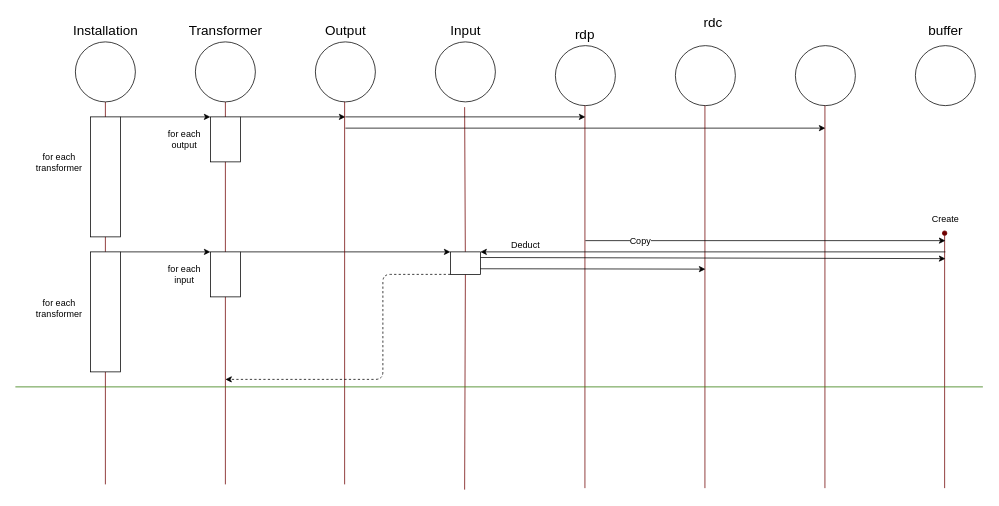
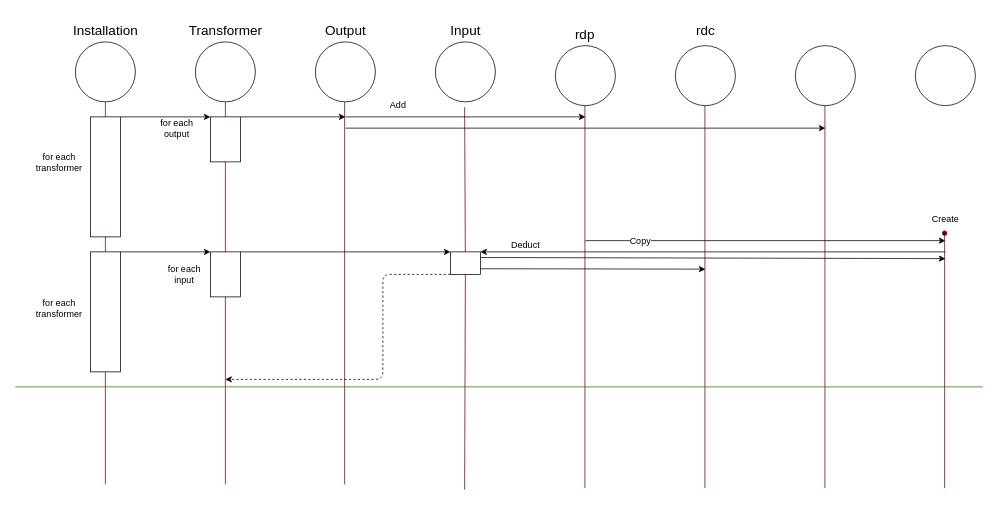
  <mxCell id="0" />
  <mxCell id="1" parent="0" />
  <mxCell id="2" value="" style="endArrow=none;html=1;strokeWidth=1;entryX=0.5;entryY=1;entryDx=0;entryDy=0;startArrow=none;fillColor=#a20025;strokeColor=#6F0000;" edge="1" parent="1" source="30" target="3"><mxGeometry width="50" height="50" relative="1" as="geometry"><mxPoint x="140" y="645" as="sourcePoint" /><mxPoint x="140" y="85" as="targetPoint" /></mxGeometry></mxCell>
  <mxCell id="3" value="" style="ellipse;whiteSpace=wrap;html=1;aspect=fixed;" vertex="1" parent="1"><mxGeometry x="100" y="55" width="80" height="80" as="geometry" /></mxCell>
  <mxCell id="4" value="" style="endArrow=none;html=1;strokeWidth=1;entryX=0.5;entryY=1;entryDx=0;entryDy=0;fillColor=#a20025;strokeColor=#6F0000;" edge="1" parent="1" target="5"><mxGeometry width="50" height="50" relative="1" as="geometry"><mxPoint x="300" y="645" as="sourcePoint" /><mxPoint x="260" y="85" as="targetPoint" /></mxGeometry></mxCell>
  <mxCell id="5" value="" style="ellipse;whiteSpace=wrap;html=1;aspect=fixed;" vertex="1" parent="1"><mxGeometry x="260" y="55" width="80" height="80" as="geometry" /></mxCell>
  <mxCell id="6" value="&lt;font style=&quot;font-size: 18px;&quot;&gt;Installation&lt;/font&gt;" style="text;html=1;align=center;verticalAlign=middle;resizable=0;points=[];autosize=1;strokeColor=none;fillColor=none;" vertex="1" parent="1"><mxGeometry x="85" y="20" width="110" height="40" as="geometry" /></mxCell>
  <mxCell id="7" value="&lt;font style=&quot;font-size: 18px;&quot;&gt;Transformer&lt;/font&gt;" style="text;html=1;align=center;verticalAlign=middle;resizable=0;points=[];autosize=1;strokeColor=none;fillColor=none;" vertex="1" parent="1"><mxGeometry x="240" y="20" width="120" height="40" as="geometry" /></mxCell>
  <mxCell id="8" value="" style="rounded=0;whiteSpace=wrap;html=1;fontSize=18;" vertex="1" parent="1"><mxGeometry x="120" y="155" width="40" height="160" as="geometry" /></mxCell>
  <mxCell id="9" style="edgeStyle=none;html=1;fontSize=12;" edge="1" parent="1"><mxGeometry relative="1" as="geometry"><mxPoint x="1100" y="170" as="targetPoint" /><mxPoint x="460" y="170" as="sourcePoint" /></mxGeometry></mxCell>
  <mxCell id="10" style="edgeStyle=none;comic=0;jumpStyle=none;html=1;exitX=1;exitY=0;exitDx=0;exitDy=0;shadow=0;strokeColor=default;fontSize=12;startArrow=none;startFill=0;endArrow=classic;endFill=1;sourcePerimeterSpacing=6;" edge="1" parent="1" source="11"><mxGeometry relative="1" as="geometry"><mxPoint x="460" y="155" as="targetPoint" /></mxGeometry></mxCell>
  <mxCell id="11" value="" style="rounded=0;whiteSpace=wrap;html=1;fontSize=18;" vertex="1" parent="1"><mxGeometry x="280" y="155" width="40" height="60" as="geometry" /></mxCell>
  <mxCell id="12" value="" style="endArrow=classic;html=1;fontSize=18;exitX=1;exitY=0;exitDx=0;exitDy=0;entryX=0;entryY=0;entryDx=0;entryDy=0;" edge="1" parent="1" source="8" target="11"><mxGeometry width="50" height="50" relative="1" as="geometry"><mxPoint x="210" y="245" as="sourcePoint" /><mxPoint x="260" y="195" as="targetPoint" /></mxGeometry></mxCell>
  <mxCell id="13" value="" style="ellipse;whiteSpace=wrap;html=1;aspect=fixed;" vertex="1" parent="1"><mxGeometry x="740" y="60" width="80" height="80" as="geometry" /></mxCell>
  <mxCell id="14" value="&lt;font style=&quot;font-size: 18px;&quot;&gt;rdp&lt;/font&gt;" style="text;html=1;align=center;verticalAlign=middle;resizable=0;points=[];autosize=1;strokeColor=none;fillColor=none;" vertex="1" parent="1"><mxGeometry x="754" y="25" width="50" height="40" as="geometry" /></mxCell>
  <mxCell id="15" value="" style="ellipse;whiteSpace=wrap;html=1;aspect=fixed;" vertex="1" parent="1"><mxGeometry x="1060" y="60" width="80" height="80" as="geometry" /></mxCell>
- <mxCell id="16" value="&lt;font style=&quot;font-size: 18px;&quot;&gt;rdc&lt;/font&gt;" style="text;html=1;align=center;verticalAlign=middle;resizable=0;points=[];autosize=1;strokeColor=none;fillColor=none;" vertex="1" parent="1"><mxGeometry x="925" y="10" width="50" height="40" as="geometry" /></mxCell>
+ <mxCell id="16" value="&lt;font style=&quot;font-size: 18px;&quot;&gt;rdc&lt;/font&gt;" style="text;html=1;align=center;verticalAlign=middle;resizable=0;points=[];autosize=1;strokeColor=none;fillColor=none;" vertex="1" parent="1"><mxGeometry x="915" y="20" width="50" height="40" as="geometry" /></mxCell>
  <mxCell id="17" value="" style="ellipse;whiteSpace=wrap;html=1;aspect=fixed;" vertex="1" parent="1"><mxGeometry x="900" y="60" width="80" height="80" as="geometry" /></mxCell>
  <mxCell id="18" value="" style="endArrow=none;html=1;strokeWidth=1;entryX=0.5;entryY=1;entryDx=0;entryDy=0;jumpStyle=none;strokeColor=#6F0000;shadow=0;backgroundOutline=0;enumerate=0;comic=0;fillColor=#a20025;" edge="1" parent="1"><mxGeometry width="50" height="50" relative="1" as="geometry"><mxPoint x="779.41" y="650" as="sourcePoint" /><mxPoint x="779.41" y="140" as="targetPoint" /></mxGeometry></mxCell>
  <mxCell id="19" value="" style="endArrow=none;html=1;strokeWidth=1;entryX=0.5;entryY=1;entryDx=0;entryDy=0;jumpStyle=none;strokeColor=#6F0000;shadow=0;backgroundOutline=0;enumerate=0;comic=0;fillColor=#a20025;" edge="1" parent="1"><mxGeometry width="50" height="50" relative="1" as="geometry"><mxPoint x="939.41" y="650" as="sourcePoint" /><mxPoint x="939.41" y="140" as="targetPoint" /></mxGeometry></mxCell>
  <mxCell id="20" value="" style="endArrow=none;html=1;strokeWidth=1;entryX=0.5;entryY=1;entryDx=0;entryDy=0;jumpStyle=none;strokeColor=#6F0000;shadow=0;backgroundOutline=0;enumerate=0;comic=0;fillColor=#a20025;" edge="1" parent="1"><mxGeometry width="50" height="50" relative="1" as="geometry"><mxPoint x="1099.41" y="650" as="sourcePoint" /><mxPoint x="1099.41" y="140" as="targetPoint" /></mxGeometry></mxCell>
- <mxCell id="21" value="for each&lt;br style=&quot;font-size: 12px;&quot;&gt;output" style="text;html=1;align=center;verticalAlign=middle;resizable=0;points=[];autosize=1;strokeColor=none;fillColor=none;fontSize=12;" vertex="1" parent="1"><mxGeometry x="210" y="165" width="70" height="40" as="geometry" /></mxCell>
+ <mxCell id="21" value="for each&lt;br style=&quot;font-size: 12px;&quot;&gt;output" style="text;html=1;align=center;verticalAlign=middle;resizable=0;points=[];autosize=1;strokeColor=none;fillColor=none;fontSize=12;" vertex="1" parent="1"><mxGeometry x="200" y="150" width="70" height="40" as="geometry" /></mxCell>
+ <mxCell id="22" value="Add" style="text;html=1;align=center;verticalAlign=middle;resizable=0;points=[];autosize=1;strokeColor=none;fillColor=none;fontSize=12;labelBackgroundColor=default;" vertex="1" parent="1"><mxGeometry x="510" y="125" width="40" height="30" as="geometry" /></mxCell>
  <mxCell id="23" value="" style="ellipse;whiteSpace=wrap;html=1;aspect=fixed;" vertex="1" parent="1"><mxGeometry x="1220" y="60" width="80" height="80" as="geometry" /></mxCell>
- <mxCell id="24" value="&lt;span style=&quot;font-size: 18px;&quot;&gt;buffer&lt;/span&gt;" style="text;html=1;align=center;verticalAlign=middle;resizable=0;points=[];autosize=1;strokeColor=none;fillColor=none;" vertex="1" parent="1"><mxGeometry x="1225" y="20" width="70" height="40" as="geometry" /></mxCell>
  <mxCell id="25" value="" style="endArrow=oval;html=1;strokeWidth=1;sourcePerimeterSpacing=6;startArrow=none;startFill=0;endFill=1;jumpStyle=none;strokeColor=#6F0000;shadow=0;backgroundOutline=0;enumerate=0;comic=0;fillColor=#a20025;" edge="1" parent="1"><mxGeometry width="50" height="50" relative="1" as="geometry"><mxPoint x="1259" y="650" as="sourcePoint" /><mxPoint x="1259" y="310" as="targetPoint" /></mxGeometry></mxCell>
  <mxCell id="26" style="edgeStyle=none;html=1;fontSize=12;" edge="1" parent="1"><mxGeometry relative="1" as="geometry"><mxPoint x="1260" y="320" as="targetPoint" /><mxPoint x="780" y="320" as="sourcePoint" /></mxGeometry></mxCell>
  <mxCell id="27" value="Copy" style="edgeLabel;html=1;align=center;verticalAlign=middle;resizable=0;points=[];fontSize=12;" vertex="1" connectable="0" parent="26"><mxGeometry x="-0.698" relative="1" as="geometry"><mxPoint as="offset" /></mxGeometry></mxCell>
  <mxCell id="28" value="Create" style="edgeLabel;html=1;align=center;verticalAlign=middle;resizable=0;points=[];fontSize=12;" vertex="1" connectable="0" parent="1"><mxGeometry x="1259.995" y="290" as="geometry" /></mxCell>
  <mxCell id="29" value="" style="endArrow=none;html=1;strokeWidth=1;entryX=0.5;entryY=1;entryDx=0;entryDy=0;fillColor=#a20025;strokeColor=#6F0000;" edge="1" parent="1" target="30"><mxGeometry width="50" height="50" relative="1" as="geometry"><mxPoint x="140" y="645" as="sourcePoint" /><mxPoint x="140" y="135" as="targetPoint" /></mxGeometry></mxCell>
  <mxCell id="30" value="" style="rounded=0;whiteSpace=wrap;html=1;fontSize=18;" vertex="1" parent="1"><mxGeometry x="120" y="335" width="40" height="160" as="geometry" /></mxCell>
  <mxCell id="31" value="for each&lt;br style=&quot;font-size: 12px;&quot;&gt;transformer" style="edgeLabel;html=1;align=center;verticalAlign=middle;resizable=0;points=[];fontSize=12;labelBackgroundColor=none;" vertex="1" connectable="0" parent="1"><mxGeometry x="69.996" y="415" as="geometry"><mxPoint x="8" y="-6" as="offset" /></mxGeometry></mxCell>
  <mxCell id="32" style="edgeStyle=none;comic=0;sketch=0;jumpStyle=none;html=1;exitX=1;exitY=0;exitDx=0;exitDy=0;entryX=0;entryY=0;entryDx=0;entryDy=0;shadow=0;strokeColor=default;fontSize=12;startArrow=none;startFill=0;endArrow=classic;endFill=1;sourcePerimeterSpacing=6;" edge="1" parent="1" source="33" target="48"><mxGeometry relative="1" as="geometry" /></mxCell>
  <mxCell id="33" value="" style="rounded=0;whiteSpace=wrap;html=1;fontSize=18;" vertex="1" parent="1"><mxGeometry x="280" y="335" width="40" height="60" as="geometry" /></mxCell>
  <mxCell id="34" value="" style="endArrow=classic;html=1;fontSize=18;exitX=1;exitY=0;exitDx=0;exitDy=0;entryX=0;entryY=0;entryDx=0;entryDy=0;" edge="1" parent="1"><mxGeometry width="50" height="50" relative="1" as="geometry"><mxPoint x="160" y="335" as="sourcePoint" /><mxPoint x="280" y="335" as="targetPoint" /></mxGeometry></mxCell>
  <mxCell id="35" value="for each&lt;br style=&quot;font-size: 12px;&quot;&gt;input" style="text;html=1;align=center;verticalAlign=middle;resizable=0;points=[];autosize=1;strokeColor=none;fillColor=none;fontSize=12;" vertex="1" parent="1"><mxGeometry x="210" y="345" width="70" height="40" as="geometry" /></mxCell>
  <mxCell id="36" style="edgeStyle=none;html=1;fontSize=12;entryX=1;entryY=0;entryDx=0;entryDy=0;" edge="1" parent="1" target="48"><mxGeometry relative="1" as="geometry"><mxPoint x="700" y="335" as="targetPoint" /><mxPoint x="1260" y="335" as="sourcePoint" /></mxGeometry></mxCell>
  <mxCell id="37" value="Deduct" style="edgeLabel;html=1;align=center;verticalAlign=middle;resizable=0;points=[];fontSize=12;" vertex="1" connectable="0" parent="36"><mxGeometry x="-0.698" relative="1" as="geometry"><mxPoint x="-467" y="-10" as="offset" /></mxGeometry></mxCell>
  <mxCell id="38" value="" style="ellipse;whiteSpace=wrap;html=1;aspect=fixed;" vertex="1" parent="1"><mxGeometry x="420" y="55" width="80" height="80" as="geometry" /></mxCell>
  <mxCell id="39" value="" style="ellipse;whiteSpace=wrap;html=1;aspect=fixed;" vertex="1" parent="1"><mxGeometry x="580" y="55" width="80" height="80" as="geometry" /></mxCell>
  <mxCell id="40" value="&lt;font style=&quot;font-size: 18px;&quot;&gt;Input&lt;/font&gt;" style="text;html=1;align=center;verticalAlign=middle;resizable=0;points=[];autosize=1;strokeColor=none;fillColor=none;" vertex="1" parent="1"><mxGeometry x="590" y="20" width="60" height="40" as="geometry" /></mxCell>
  <mxCell id="41" value="&lt;font style=&quot;font-size: 18px;&quot;&gt;Output&lt;/font&gt;" style="text;html=1;align=center;verticalAlign=middle;resizable=0;points=[];autosize=1;strokeColor=none;fillColor=none;" vertex="1" parent="1"><mxGeometry x="420" y="20" width="80" height="40" as="geometry" /></mxCell>
  <mxCell id="42" value="" style="endArrow=none;html=1;strokeWidth=1;entryX=0.5;entryY=1;entryDx=0;entryDy=0;fillColor=#a20025;strokeColor=#6F0000;" edge="1" parent="1"><mxGeometry width="50" height="50" relative="1" as="geometry"><mxPoint x="459" y="645" as="sourcePoint" /><mxPoint x="459" y="135" as="targetPoint" /></mxGeometry></mxCell>
  <mxCell id="43" value="" style="endArrow=none;html=1;strokeWidth=1;entryX=0.5;entryY=1;entryDx=0;entryDy=0;startArrow=none;fillColor=#a20025;strokeColor=#6F0000;" edge="1" parent="1" source="48"><mxGeometry width="50" height="50" relative="1" as="geometry"><mxPoint x="619" y="652" as="sourcePoint" /><mxPoint x="619" y="142" as="targetPoint" /></mxGeometry></mxCell>
  <mxCell id="44" style="edgeStyle=none;html=1;fontSize=12;" edge="1" parent="1"><mxGeometry relative="1" as="geometry"><mxPoint x="780" y="155" as="targetPoint" /><mxPoint x="460" y="155" as="sourcePoint" /></mxGeometry></mxCell>
  <mxCell id="45" value="" style="endArrow=none;html=1;strokeWidth=1;entryX=0.5;entryY=1;entryDx=0;entryDy=0;fillColor=#a20025;strokeColor=#6F0000;" edge="1" parent="1" target="48"><mxGeometry width="50" height="50" relative="1" as="geometry"><mxPoint x="619" y="652" as="sourcePoint" /><mxPoint x="619" y="142" as="targetPoint" /></mxGeometry></mxCell>
  <mxCell id="46" style="edgeStyle=none;comic=0;sketch=0;jumpStyle=none;html=1;shadow=0;strokeColor=default;fontSize=12;startArrow=none;startFill=0;endArrow=classic;endFill=1;sourcePerimeterSpacing=6;exitX=1;exitY=0.25;exitDx=0;exitDy=0;" edge="1" parent="1" source="48"><mxGeometry relative="1" as="geometry"><mxPoint x="1260" y="344" as="targetPoint" /><mxPoint x="650" y="344" as="sourcePoint" /></mxGeometry></mxCell>
  <mxCell id="47" style="edgeStyle=elbowEdgeStyle;comic=0;sketch=0;jumpStyle=none;html=1;exitX=0;exitY=1;exitDx=0;exitDy=0;shadow=0;strokeColor=default;fontSize=12;startArrow=none;startFill=0;endArrow=classic;endFill=1;sourcePerimeterSpacing=6;dashed=1;" edge="1" parent="1" source="48"><mxGeometry relative="1" as="geometry"><mxPoint x="300" y="505" as="targetPoint" /><Array as="points"><mxPoint x="510" y="495" /><mxPoint x="540" y="435" /></Array></mxGeometry></mxCell>
  <mxCell id="48" value="" style="rounded=0;whiteSpace=wrap;html=1;fontSize=18;" vertex="1" parent="1"><mxGeometry x="600" y="335" width="40" height="30" as="geometry" /></mxCell>
  <mxCell id="49" value="for each&lt;br style=&quot;font-size: 12px;&quot;&gt;transformer" style="edgeLabel;html=1;align=center;verticalAlign=middle;resizable=0;points=[];fontSize=12;labelBackgroundColor=none;" vertex="1" connectable="0" parent="1"><mxGeometry x="99.996" y="435" as="geometry"><mxPoint x="-22" y="-220" as="offset" /></mxGeometry></mxCell>
  <mxCell id="50" value="" style="endArrow=none;html=1;strokeWidth=1;fillColor=#60a917;strokeColor=#2D7600;" edge="1" parent="1"><mxGeometry width="50" height="50" relative="1" as="geometry"><mxPoint y="515" as="sourcePoint" x="20" /><mxPoint x="1310" y="515" as="targetPoint" /></mxGeometry></mxCell>
  <mxCell id="51" style="edgeStyle=none;comic=0;sketch=0;jumpStyle=none;html=1;shadow=0;strokeColor=default;fontSize=12;startArrow=none;startFill=0;endArrow=classic;endFill=1;sourcePerimeterSpacing=6;exitX=1;exitY=0.75;exitDx=0;exitDy=0;rounded=0;" edge="1" parent="1" source="48"><mxGeometry relative="1" as="geometry"><mxPoint x="940" y="358" as="targetPoint" /><mxPoint x="660" y="354" as="sourcePoint" /></mxGeometry></mxCell>
